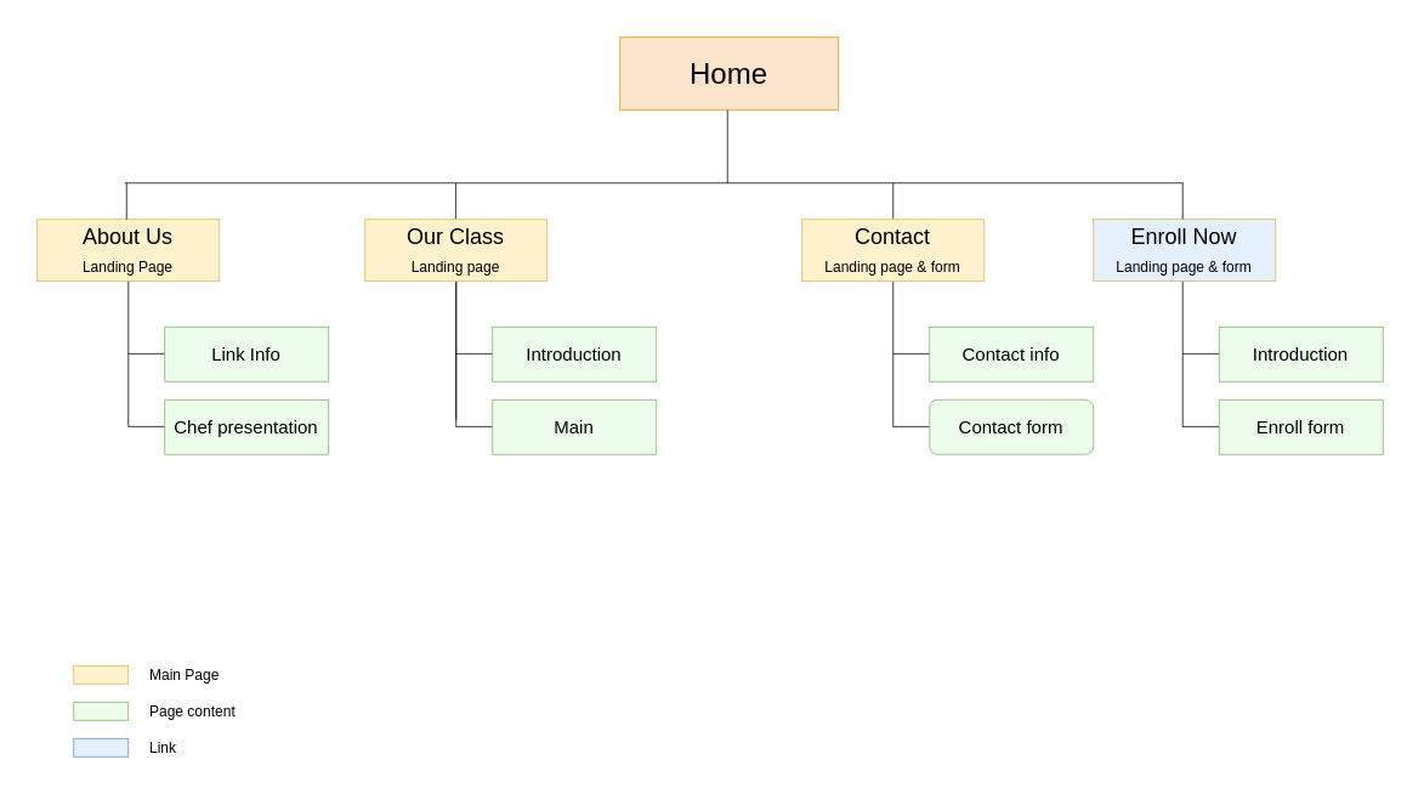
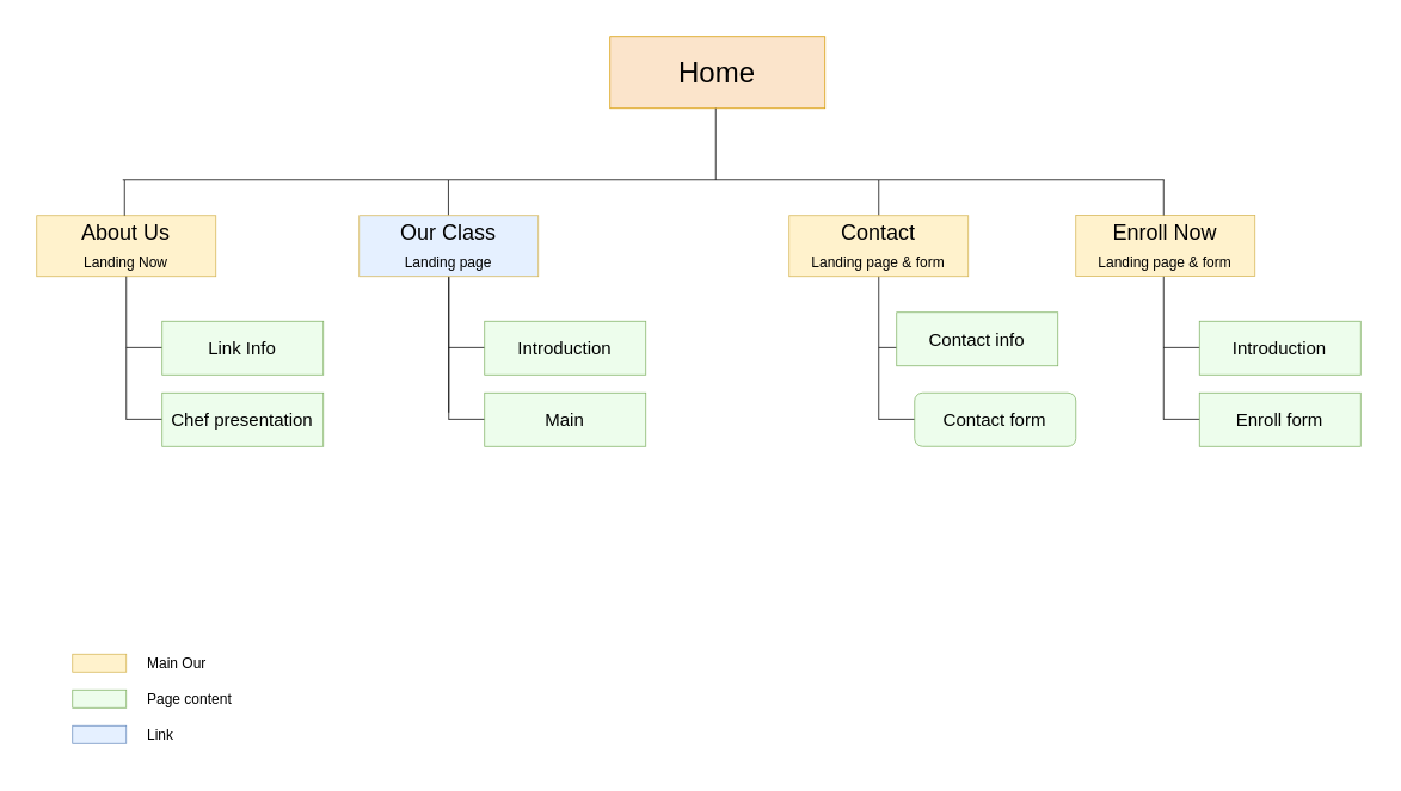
  <mxCell id="0" />
  <mxCell id="1" parent="0" />
  <mxCell id="2" value="&lt;font style=&quot;font-size: 16px;&quot;&gt;Home&lt;/font&gt;" style="rounded=0;whiteSpace=wrap;html=1;strokeWidth=0.5;fillColor=#fbe4cb;strokeColor=#d79b00;fillStyle=auto;" parent="1" vertex="1"><mxGeometry x="340" y="20" width="120" height="40" as="geometry" /></mxCell>
  <mxCell id="3" value="" style="endArrow=none;html=1;strokeWidth=0.5;" parent="1" edge="1"><mxGeometry width="50" height="50" relative="1" as="geometry"><mxPoint x="399" y="60" as="sourcePoint" /><mxPoint x="399" y="100" as="targetPoint" /></mxGeometry></mxCell>
  <mxCell id="4" value="" style="endArrow=none;html=1;strokeWidth=0.5;" parent="1" edge="1"><mxGeometry width="50" height="50" relative="1" as="geometry"><mxPoint x="68" y="100" as="sourcePoint" /><mxPoint x="649.3" y="100" as="targetPoint" /></mxGeometry></mxCell>
  <mxCell id="5" value="" style="endArrow=none;html=1;fontSize=16;strokeWidth=0.5;exitX=0.5;exitY=-0.005;exitDx=0;exitDy=0;exitPerimeter=0;" parent="1" edge="1"><mxGeometry width="50" height="50" relative="1" as="geometry"><mxPoint x="490" y="120" as="sourcePoint" /><mxPoint x="490" y="100.17" as="targetPoint" /></mxGeometry></mxCell>
  <mxCell id="6" value="" style="group;rotation=90;" parent="1" vertex="1" connectable="0"><mxGeometry x="600" y="100" width="160" height="188.83" as="geometry" /></mxCell>
  <mxCell id="7" value="" style="group" vertex="1" connectable="0" parent="6"><mxGeometry x="49" y="53.0" width="110" height="96" as="geometry" /></mxCell>
  <mxCell id="8" value="" style="endArrow=none;html=1;strokeWidth=0.5;fontSize=10;" edge="1" parent="7"><mxGeometry width="50" height="50" relative="1" as="geometry"><mxPoint y="40.74" as="sourcePoint" /><mxPoint x="55" y="40.74" as="targetPoint" /></mxGeometry></mxCell>
  <mxCell id="9" value="" style="endArrow=none;html=1;strokeWidth=0.5;fontSize=10;" edge="1" parent="7"><mxGeometry width="50" height="50" relative="1" as="geometry"><mxPoint y="80.74" as="sourcePoint" /><mxPoint x="55" y="80.74" as="targetPoint" /></mxGeometry></mxCell>
  <mxCell id="10" value="&lt;font style=&quot;font-size: 10px;&quot;&gt;Introduction&lt;/font&gt;" style="rounded=0;whiteSpace=wrap;html=1;strokeWidth=0.5;fillColor=#EDFDEC;strokeColor=#82b366;" vertex="1" parent="7"><mxGeometry x="20" y="26" width="90" height="30" as="geometry" /></mxCell>
  <mxCell id="11" value="&lt;font style=&quot;font-size: 10px;&quot;&gt;Enroll form&lt;/font&gt;" style="rounded=0;whiteSpace=wrap;html=1;strokeWidth=0.5;fillColor=#EDFDEC;strokeColor=#82b366;" vertex="1" parent="7"><mxGeometry x="20" y="66" width="90" height="30" as="geometry" /></mxCell>
  <mxCell id="12" value="" style="endArrow=none;html=1;strokeWidth=0.5;fontSize=10;" edge="1" parent="7"><mxGeometry width="50" height="50" relative="1" as="geometry"><mxPoint y="81" as="sourcePoint" /><mxPoint as="targetPoint" /></mxGeometry></mxCell>
- <mxCell id="13" value="&lt;font style=&quot;&quot;&gt;Enroll Now&lt;br&gt;&lt;/font&gt;&lt;font style=&quot;font-size: 8px;&quot;&gt;Landing page &amp;amp; form&lt;/font&gt;" style="rounded=0;whiteSpace=wrap;html=1;strokeWidth=0.5;fillColor=#e5f0ff;strokeColor=#d6b656;" parent="6" vertex="1"><mxGeometry y="19.83" width="100" height="34" as="geometry" /></mxCell>
+ <mxCell id="13" value="&lt;font style=&quot;&quot;&gt;Enroll Now&lt;br&gt;&lt;/font&gt;&lt;font style=&quot;font-size: 8px;&quot;&gt;Landing page &amp;amp; form&lt;/font&gt;" style="rounded=0;whiteSpace=wrap;html=1;strokeWidth=0.5;fillColor=#fff2cc;strokeColor=#d6b656;" parent="6" vertex="1"><mxGeometry y="19.83" width="100" height="34" as="geometry" /></mxCell>
  <mxCell id="14" value="" style="endArrow=none;html=1;fontSize=16;strokeWidth=0.5;exitX=0.5;exitY=-0.005;exitDx=0;exitDy=0;exitPerimeter=0;" parent="6" edge="1"><mxGeometry width="50" height="50" relative="1" as="geometry"><mxPoint x="49" y="19.83" as="sourcePoint" /><mxPoint x="49" as="targetPoint" /></mxGeometry></mxCell>
  <mxCell id="15" value="" style="group;" parent="1" vertex="1" connectable="0"><mxGeometry y="360" width="110" height="60" as="geometry" x="40" /></mxCell>
  <mxCell id="16" value="" style="rounded=0;whiteSpace=wrap;html=1;fillStyle=auto;strokeWidth=0.5;fontSize=8;fillColor=#fff2cc;strokeColor=#d6b656;" parent="15" vertex="1"><mxGeometry y="5" width="30" height="10" as="geometry" /></mxCell>
- <mxCell id="17" value="Main Page" style="text;html=1;align=left;verticalAlign=middle;resizable=0;points=[];autosize=1;strokeColor=none;fillColor=none;fontSize=8;" parent="15" vertex="1"><mxGeometry x="40" width="60" height="20" as="geometry" /></mxCell>
+ <mxCell id="17" value="Main Our" style="text;html=1;align=left;verticalAlign=middle;resizable=0;points=[];autosize=1;strokeColor=none;fillColor=none;fontSize=8;" parent="15" vertex="1"><mxGeometry x="40" width="60" height="20" as="geometry" /></mxCell>
  <mxCell id="18" value="" style="rounded=0;whiteSpace=wrap;html=1;fillStyle=auto;strokeWidth=0.5;fontSize=8;fillColor=#E5F0FF;strokeColor=#6c8ebf;" parent="15" vertex="1"><mxGeometry y="45" width="30" height="10" as="geometry" /></mxCell>
  <mxCell id="19" value="Link" style="text;html=1;align=left;verticalAlign=middle;resizable=0;points=[];autosize=1;strokeColor=none;fillColor=none;fontSize=8;" parent="15" vertex="1"><mxGeometry x="40" y="40" width="40" height="20" as="geometry" /></mxCell>
  <mxCell id="20" value="" style="rounded=0;whiteSpace=wrap;html=1;fillStyle=auto;strokeWidth=0.5;fontSize=8;fillColor=#EDFDEC;strokeColor=#82b366;" parent="15" vertex="1"><mxGeometry y="25" width="30" height="10" as="geometry" /></mxCell>
  <mxCell id="21" value="Page content" style="text;html=1;align=left;verticalAlign=middle;resizable=0;points=[];autosize=1;strokeColor=none;fillColor=none;fontSize=8;" parent="15" vertex="1"><mxGeometry x="40" y="20" width="70" height="20" as="geometry" /></mxCell>
- <mxCell id="22" value="About Us&lt;br&gt;&lt;font style=&quot;font-size: 8px;&quot;&gt;Landing Page&lt;/font&gt;" style="rounded=0;whiteSpace=wrap;html=1;strokeWidth=0.5;fillColor=#fff2cc;strokeColor=#d6b656;" parent="1" vertex="1"><mxGeometry x="20" y="120" width="100" height="34" as="geometry" /></mxCell>
+ <mxCell id="22" value="About Us&lt;br&gt;&lt;font style=&quot;font-size: 8px;&quot;&gt;Landing Now&lt;/font&gt;" style="rounded=0;whiteSpace=wrap;html=1;strokeWidth=0.5;fillColor=#fff2cc;strokeColor=#d6b656;" parent="1" vertex="1"><mxGeometry x="20" y="120" width="100" height="34" as="geometry" /></mxCell>
  <mxCell id="23" value="" style="endArrow=none;html=1;fontSize=16;strokeWidth=0.5;exitX=0.5;exitY=-0.005;exitDx=0;exitDy=0;exitPerimeter=0;" parent="1" edge="1"><mxGeometry width="50" height="50" relative="1" as="geometry"><mxPoint x="69" y="120" as="sourcePoint" /><mxPoint x="69" y="100.17" as="targetPoint" /></mxGeometry></mxCell>
  <mxCell id="24" value="" style="endArrow=none;html=1;strokeWidth=0.5;fontSize=10;" parent="1" edge="1"><mxGeometry width="50" height="50" relative="1" as="geometry"><mxPoint x="70" y="234" as="sourcePoint" /><mxPoint x="70" y="154" as="targetPoint" /></mxGeometry></mxCell>
  <mxCell id="25" value="" style="endArrow=none;html=1;strokeWidth=0.5;fontSize=10;" parent="1" edge="1"><mxGeometry width="50" height="50" relative="1" as="geometry"><mxPoint x="70" y="193.74" as="sourcePoint" /><mxPoint x="125" y="193.74" as="targetPoint" /></mxGeometry></mxCell>
  <mxCell id="26" value="" style="endArrow=none;html=1;strokeWidth=0.5;fontSize=10;" parent="1" edge="1"><mxGeometry width="50" height="50" relative="1" as="geometry"><mxPoint x="70" y="233.74" as="sourcePoint" /><mxPoint x="125" y="233.74" as="targetPoint" /></mxGeometry></mxCell>
  <mxCell id="27" value="&lt;font style=&quot;font-size: 10px;&quot;&gt;Link Info&lt;/font&gt;" style="rounded=0;whiteSpace=wrap;html=1;strokeWidth=0.5;fillColor=#EDFDEC;strokeColor=#82b366;" parent="1" vertex="1"><mxGeometry x="90" y="179" width="90" height="30" as="geometry" /></mxCell>
  <mxCell id="28" value="&lt;font style=&quot;font-size: 10px;&quot;&gt;Chef presentation&lt;/font&gt;" style="rounded=0;whiteSpace=wrap;html=1;strokeWidth=0.5;fillColor=#EDFDEC;strokeColor=#82b366;" parent="1" vertex="1"><mxGeometry x="90" y="219" width="90" height="30" as="geometry" /></mxCell>
  <mxCell id="29" value="" style="endArrow=none;html=1;fontSize=16;strokeWidth=0.5;exitX=0.5;exitY=-0.005;exitDx=0;exitDy=0;exitPerimeter=0;" parent="1" edge="1"><mxGeometry width="50" height="50" relative="1" as="geometry"><mxPoint x="249.79" y="120" as="sourcePoint" /><mxPoint x="249.79" y="100.17" as="targetPoint" /></mxGeometry></mxCell>
  <mxCell id="30" value="" style="endArrow=none;html=1;strokeWidth=0.5;fontSize=10;" parent="1" edge="1"><mxGeometry width="50" height="50" relative="1" as="geometry"><mxPoint x="250" y="230" as="sourcePoint" /><mxPoint x="250" y="154" as="targetPoint" /></mxGeometry></mxCell>
  <mxCell id="31" value="" style="group" vertex="1" connectable="0" parent="1"><mxGeometry x="250" y="153" width="110" height="96" as="geometry" /></mxCell>
  <mxCell id="32" value="" style="endArrow=none;html=1;strokeWidth=0.5;fontSize=10;" parent="31" edge="1"><mxGeometry width="50" height="50" relative="1" as="geometry"><mxPoint y="40.74" as="sourcePoint" /><mxPoint x="55" y="40.74" as="targetPoint" /></mxGeometry></mxCell>
  <mxCell id="33" value="" style="endArrow=none;html=1;strokeWidth=0.5;fontSize=10;" parent="31" edge="1"><mxGeometry width="50" height="50" relative="1" as="geometry"><mxPoint y="80.74" as="sourcePoint" /><mxPoint x="55" y="80.74" as="targetPoint" /></mxGeometry></mxCell>
  <mxCell id="34" value="&lt;font style=&quot;font-size: 10px;&quot;&gt;Introduction&lt;/font&gt;" style="rounded=0;whiteSpace=wrap;html=1;strokeWidth=0.5;fillColor=#EDFDEC;strokeColor=#82b366;" parent="31" vertex="1"><mxGeometry x="20" y="26" width="90" height="30" as="geometry" /></mxCell>
  <mxCell id="35" value="&lt;font style=&quot;font-size: 10px;&quot;&gt;Main&lt;/font&gt;" style="rounded=0;whiteSpace=wrap;html=1;strokeWidth=0.5;fillColor=#EDFDEC;strokeColor=#82b366;" parent="31" vertex="1"><mxGeometry x="20" y="66" width="90" height="30" as="geometry" /></mxCell>
  <mxCell id="36" value="" style="endArrow=none;html=1;strokeWidth=0.5;fontSize=10;" edge="1" parent="31"><mxGeometry width="50" height="50" relative="1" as="geometry"><mxPoint y="81" as="sourcePoint" /><mxPoint as="targetPoint" /></mxGeometry></mxCell>
- <mxCell id="37" value="Our Class&lt;br&gt;&lt;font style=&quot;font-size: 8px;&quot;&gt;Landing page&lt;/font&gt;" style="rounded=0;whiteSpace=wrap;html=1;strokeWidth=0.5;fillColor=#fff2cc;strokeColor=#d6b656;" parent="1" vertex="1"><mxGeometry x="200" y="120" width="100" height="34" as="geometry" /></mxCell>
+ <mxCell id="37" value="Our Class&lt;br&gt;&lt;font style=&quot;font-size: 8px;&quot;&gt;Landing page&lt;/font&gt;" style="rounded=0;whiteSpace=wrap;html=1;strokeWidth=0.5;fillColor=#e5f0ff;strokeColor=#d6b656;" parent="1" vertex="1"><mxGeometry x="200" y="120" width="100" height="34" as="geometry" /></mxCell>
  <mxCell id="38" value="" style="group;" parent="1" vertex="1" connectable="0"><mxGeometry x="440" y="120" width="160" height="169" as="geometry" /></mxCell>
  <mxCell id="39" value="" style="group" vertex="1" connectable="0" parent="38"><mxGeometry x="50" y="33" width="110" height="96" as="geometry" /></mxCell>
  <mxCell id="40" value="" style="endArrow=none;html=1;strokeWidth=0.5;fontSize=10;" edge="1" parent="39"><mxGeometry width="50" height="50" relative="1" as="geometry"><mxPoint y="40.74" as="sourcePoint" /><mxPoint x="55" y="40.74" as="targetPoint" /></mxGeometry></mxCell>
  <mxCell id="41" value="" style="endArrow=none;html=1;strokeWidth=0.5;fontSize=10;" edge="1" parent="39"><mxGeometry width="50" height="50" relative="1" as="geometry"><mxPoint y="80.74" as="sourcePoint" /><mxPoint x="55" y="80.74" as="targetPoint" /></mxGeometry></mxCell>
- <mxCell id="42" value="&lt;font style=&quot;font-size: 10px;&quot;&gt;Contact info&lt;/font&gt;" style="rounded=0;whiteSpace=wrap;html=1;strokeWidth=0.5;fillColor=#EDFDEC;strokeColor=#82b366;" vertex="1" parent="39"><mxGeometry x="20" y="26" width="90" height="30" as="geometry" /></mxCell>
+ <mxCell id="42" value="&lt;font style=&quot;font-size: 10px;&quot;&gt;Contact info&lt;/font&gt;" style="rounded=0;whiteSpace=wrap;html=1;strokeWidth=0.5;fillColor=#EDFDEC;strokeColor=#82b366;" vertex="1" parent="39"><mxGeometry x="10" y="21" width="90" height="30" as="geometry" /></mxCell>
  <mxCell id="43" value="&lt;font style=&quot;font-size: 10px;&quot;&gt;Contact form&lt;/font&gt;" style="whiteSpace=wrap;html=1;strokeWidth=0.5;fillColor=#EDFDEC;strokeColor=#82b366;rounded=1;" vertex="1" parent="39"><mxGeometry x="20" y="66" width="90" height="30" as="geometry" /></mxCell>
  <mxCell id="44" value="" style="endArrow=none;html=1;strokeWidth=0.5;fontSize=10;" edge="1" parent="39"><mxGeometry width="50" height="50" relative="1" as="geometry"><mxPoint y="81" as="sourcePoint" /><mxPoint as="targetPoint" /></mxGeometry></mxCell>
  <mxCell id="45" value="&lt;font style=&quot;&quot;&gt;Contact&lt;br&gt;&lt;/font&gt;&lt;font style=&quot;font-size: 8px;&quot;&gt;Landing page &amp;amp; form&lt;/font&gt;" style="rounded=0;whiteSpace=wrap;html=1;strokeWidth=0.5;fillColor=#fff2cc;strokeColor=#d6b656;" parent="38" vertex="1"><mxGeometry width="100" height="34" as="geometry" /></mxCell>
